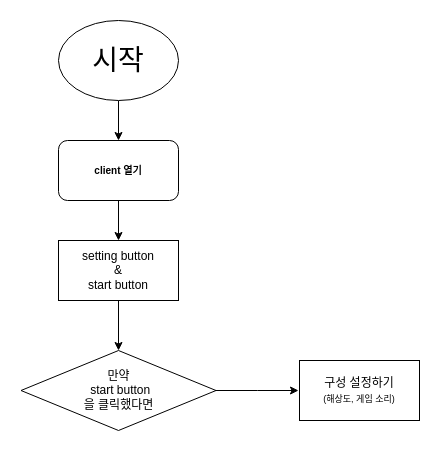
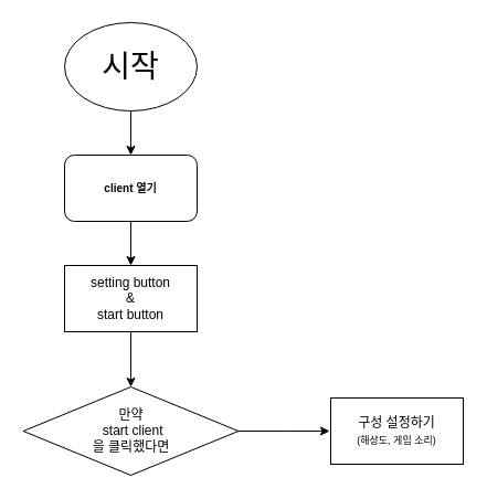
  <mxCell id="0" />
  <mxCell id="1" parent="0" />
  <mxCell id="2" style="edgeStyle=orthogonalEdgeStyle;rounded=0;orthogonalLoop=1;jettySize=auto;html=1;" parent="1" source="3" target="5" edge="1"><mxGeometry relative="1" as="geometry" /></mxCell>
  <mxCell id="3" value="&lt;font face=&quot;Verdana&quot; style=&quot;font-size: 28px;&quot;&gt;시작&lt;/font&gt;" style="ellipse;whiteSpace=wrap;html=1;" parent="1" vertex="1"><mxGeometry x="58" y="20" width="120" height="80" as="geometry" /></mxCell>
  <mxCell id="4" style="edgeStyle=orthogonalEdgeStyle;rounded=0;orthogonalLoop=1;jettySize=auto;html=1;entryX=0.5;entryY=0;entryDx=0;entryDy=0;" parent="1" source="5" target="7" edge="1"><mxGeometry relative="1" as="geometry" /></mxCell>
  <mxCell id="5" value="&lt;h4&gt;&lt;font size=&quot;1&quot;&gt;client 열기&lt;/font&gt;&lt;/h4&gt;" style="rounded=1;whiteSpace=wrap;html=1;" parent="1" vertex="1"><mxGeometry x="58" y="140" width="120" height="60" as="geometry" /></mxCell>
  <mxCell id="6" style="edgeStyle=orthogonalEdgeStyle;rounded=0;orthogonalLoop=1;jettySize=auto;html=1;" parent="1" source="7" target="9" edge="1"><mxGeometry relative="1" as="geometry" /></mxCell>
  <mxCell id="7" value="setting button&lt;br&gt;&amp;amp;&lt;br&gt;start button" style="rounded=0;whiteSpace=wrap;html=1;" parent="1" vertex="1"><mxGeometry x="58" y="240" width="120" height="60" as="geometry" /></mxCell>
  <mxCell id="8" style="edgeStyle=orthogonalEdgeStyle;rounded=0;orthogonalLoop=1;jettySize=auto;html=1;" parent="1" source="9" edge="1"><mxGeometry relative="1" as="geometry"><mxPoint x="298" y="390" as="targetPoint" /></mxGeometry></mxCell>
- <mxCell id="9" value="만약&lt;br&gt;&amp;nbsp;start button&lt;br&gt;을 클릭했다면" style="rhombus;whiteSpace=wrap;html=1;" parent="1" vertex="1"><mxGeometry x="20.5" y="350" width="195" height="80" as="geometry" /></mxCell>
+ <mxCell id="9" value="만약&lt;br&gt;&amp;nbsp;start client&lt;br&gt;을 클릭했다면" style="rhombus;whiteSpace=wrap;html=1;" parent="1" vertex="1"><mxGeometry x="20.5" y="350" width="195" height="80" as="geometry" /></mxCell>
  <mxCell id="10" value="구성 설정하기&lt;br&gt;&lt;font style=&quot;font-size: 9px;&quot;&gt;(해상도, 게임 소리)&lt;/font&gt;" style="rounded=0;whiteSpace=wrap;html=1;" parent="1" vertex="1"><mxGeometry x="299" y="360" width="120" height="60" as="geometry" /></mxCell>
